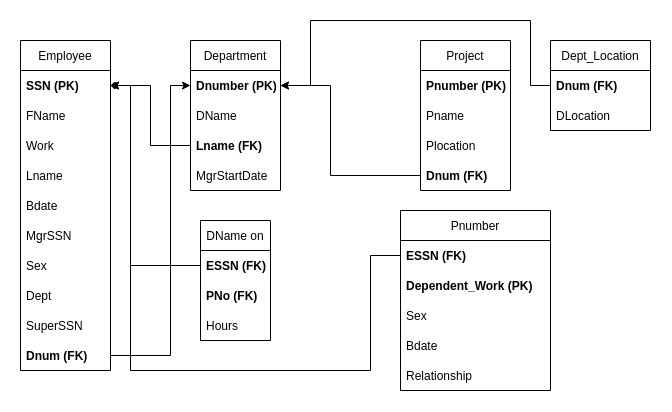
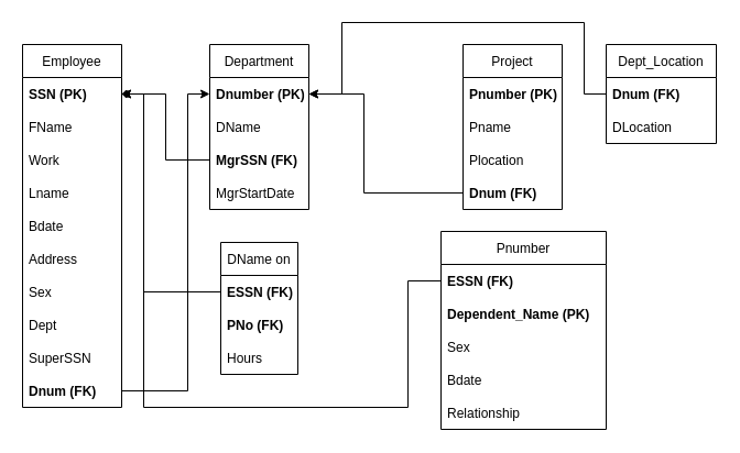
  <mxCell id="0" />
  <mxCell id="1" parent="0" />
  <mxCell id="2" value="Project" style="swimlane;fontStyle=0;childLayout=stackLayout;horizontal=1;startSize=30;horizontalStack=0;resizeParent=1;resizeParentMax=0;resizeLast=0;collapsible=1;marginBottom=0;" parent="1" vertex="1"><mxGeometry x="420" y="40" width="90" height="150" as="geometry"><mxRectangle x="460" y="280" width="50" height="30" as="alternateBounds" /></mxGeometry></mxCell>
  <mxCell id="3" value="Pnumber (PK)" style="text;strokeColor=none;fillColor=none;align=left;verticalAlign=middle;spacingLeft=4;spacingRight=4;overflow=hidden;points=[[0,0.5],[1,0.5]];portConstraint=eastwest;rotatable=0;fontStyle=1" parent="2" vertex="1"><mxGeometry y="30" width="90" height="30" as="geometry" /></mxCell>
  <mxCell id="4" value="Pname" style="text;strokeColor=none;fillColor=none;align=left;verticalAlign=middle;spacingLeft=4;spacingRight=4;overflow=hidden;points=[[0,0.5],[1,0.5]];portConstraint=eastwest;rotatable=0;" parent="2" vertex="1"><mxGeometry y="60" width="90" height="30" as="geometry" /></mxCell>
  <mxCell id="5" value="Plocation" style="text;strokeColor=none;fillColor=none;align=left;verticalAlign=middle;spacingLeft=4;spacingRight=4;overflow=hidden;points=[[0,0.5],[1,0.5]];portConstraint=eastwest;rotatable=0;" parent="2" vertex="1"><mxGeometry y="90" width="90" height="30" as="geometry" /></mxCell>
  <mxCell id="6" value="Dnum (FK)" style="text;strokeColor=none;fillColor=none;align=left;verticalAlign=middle;spacingLeft=4;spacingRight=4;overflow=hidden;points=[[0,0.5],[1,0.5]];portConstraint=eastwest;rotatable=0;fontStyle=1" parent="2" vertex="1"><mxGeometry y="120" width="90" height="30" as="geometry" /></mxCell>
  <mxCell id="7" value="Employee" style="swimlane;fontStyle=0;childLayout=stackLayout;horizontal=1;startSize=30;horizontalStack=0;resizeParent=1;resizeParentMax=0;resizeLast=0;collapsible=1;marginBottom=0;" parent="1" vertex="1"><mxGeometry x="20" y="40" width="90" height="330" as="geometry" /></mxCell>
  <mxCell id="8" value="SSN (PK)" style="text;strokeColor=none;fillColor=none;align=left;verticalAlign=middle;spacingLeft=4;spacingRight=4;overflow=hidden;points=[[0,0.5],[1,0.5]];portConstraint=eastwest;rotatable=0;fontStyle=1" parent="7" vertex="1"><mxGeometry y="30" width="90" height="30" as="geometry" /></mxCell>
  <mxCell id="9" value="FName" style="text;strokeColor=none;fillColor=none;align=left;verticalAlign=middle;spacingLeft=4;spacingRight=4;overflow=hidden;points=[[0,0.5],[1,0.5]];portConstraint=eastwest;rotatable=0;" parent="7" vertex="1"><mxGeometry y="60" width="90" height="30" as="geometry" /></mxCell>
  <mxCell id="10" value="Work" style="text;strokeColor=none;fillColor=none;align=left;verticalAlign=middle;spacingLeft=4;spacingRight=4;overflow=hidden;points=[[0,0.5],[1,0.5]];portConstraint=eastwest;rotatable=0;" parent="7" vertex="1"><mxGeometry y="90" width="90" height="30" as="geometry" /></mxCell>
  <mxCell id="11" value="Lname" style="text;strokeColor=none;fillColor=none;align=left;verticalAlign=middle;spacingLeft=4;spacingRight=4;overflow=hidden;points=[[0,0.5],[1,0.5]];portConstraint=eastwest;rotatable=0;" parent="7" vertex="1"><mxGeometry y="120" width="90" height="30" as="geometry" /></mxCell>
  <mxCell id="12" value="Bdate" style="text;strokeColor=none;fillColor=none;align=left;verticalAlign=middle;spacingLeft=4;spacingRight=4;overflow=hidden;points=[[0,0.5],[1,0.5]];portConstraint=eastwest;rotatable=0;" parent="7" vertex="1"><mxGeometry y="150" width="90" height="30" as="geometry" /></mxCell>
- <mxCell id="13" value="MgrSSN" style="text;strokeColor=none;fillColor=none;align=left;verticalAlign=middle;spacingLeft=4;spacingRight=4;overflow=hidden;points=[[0,0.5],[1,0.5]];portConstraint=eastwest;rotatable=0;" parent="7" vertex="1"><mxGeometry y="180" width="90" height="30" as="geometry" /></mxCell>
+ <mxCell id="13" value="Address" style="text;strokeColor=none;fillColor=none;align=left;verticalAlign=middle;spacingLeft=4;spacingRight=4;overflow=hidden;points=[[0,0.5],[1,0.5]];portConstraint=eastwest;rotatable=0;" parent="7" vertex="1"><mxGeometry y="180" width="90" height="30" as="geometry" /></mxCell>
  <mxCell id="14" value="Sex" style="text;strokeColor=none;fillColor=none;align=left;verticalAlign=middle;spacingLeft=4;spacingRight=4;overflow=hidden;points=[[0,0.5],[1,0.5]];portConstraint=eastwest;rotatable=0;" parent="7" vertex="1"><mxGeometry y="210" width="90" height="30" as="geometry" /></mxCell>
  <mxCell id="15" value="Dept" style="text;strokeColor=none;fillColor=none;align=left;verticalAlign=middle;spacingLeft=4;spacingRight=4;overflow=hidden;points=[[0,0.5],[1,0.5]];portConstraint=eastwest;rotatable=0;" parent="7" vertex="1"><mxGeometry y="240" width="90" height="30" as="geometry" /></mxCell>
  <mxCell id="16" value="SuperSSN" style="text;strokeColor=none;fillColor=none;align=left;verticalAlign=middle;spacingLeft=4;spacingRight=4;overflow=hidden;points=[[0,0.5],[1,0.5]];portConstraint=eastwest;rotatable=0;" parent="7" vertex="1"><mxGeometry y="270" width="90" height="30" as="geometry" /></mxCell>
  <mxCell id="17" value="Dnum (FK)" style="text;strokeColor=none;fillColor=none;align=left;verticalAlign=middle;spacingLeft=4;spacingRight=4;overflow=hidden;points=[[0,0.5],[1,0.5]];portConstraint=eastwest;rotatable=0;fontStyle=1" parent="7" vertex="1"><mxGeometry y="300" width="90" height="30" as="geometry" /></mxCell>
  <mxCell id="18" value="Dept_Location" style="swimlane;fontStyle=0;childLayout=stackLayout;horizontal=1;startSize=30;horizontalStack=0;resizeParent=1;resizeParentMax=0;resizeLast=0;collapsible=1;marginBottom=0;" parent="1" vertex="1"><mxGeometry x="550" y="40" width="100" height="90" as="geometry" /></mxCell>
  <mxCell id="19" value="Dnum (FK)" style="text;strokeColor=none;fillColor=none;align=left;verticalAlign=middle;spacingLeft=4;spacingRight=4;overflow=hidden;points=[[0,0.5],[1,0.5]];portConstraint=eastwest;rotatable=0;fontStyle=1" parent="18" vertex="1"><mxGeometry y="30" width="100" height="30" as="geometry" /></mxCell>
  <mxCell id="20" value="DLocation" style="text;strokeColor=none;fillColor=none;align=left;verticalAlign=middle;spacingLeft=4;spacingRight=4;overflow=hidden;points=[[0,0.5],[1,0.5]];portConstraint=eastwest;rotatable=0;" parent="18" vertex="1"><mxGeometry y="60" width="100" height="30" as="geometry" /></mxCell>
  <mxCell id="21" value="Department" style="swimlane;fontStyle=0;childLayout=stackLayout;horizontal=1;startSize=30;horizontalStack=0;resizeParent=1;resizeParentMax=0;resizeLast=0;collapsible=1;marginBottom=0;" parent="1" vertex="1"><mxGeometry x="190" y="40" width="90" height="150" as="geometry" /></mxCell>
  <mxCell id="22" value="Dnumber (PK)" style="text;strokeColor=none;fillColor=none;align=left;verticalAlign=middle;spacingLeft=4;spacingRight=4;overflow=hidden;points=[[0,0.5],[1,0.5]];portConstraint=eastwest;rotatable=0;fontStyle=1" parent="21" vertex="1"><mxGeometry y="30" width="90" height="30" as="geometry" /></mxCell>
  <mxCell id="23" value="DName" style="text;strokeColor=none;fillColor=none;align=left;verticalAlign=middle;spacingLeft=4;spacingRight=4;overflow=hidden;points=[[0,0.5],[1,0.5]];portConstraint=eastwest;rotatable=0;" parent="21" vertex="1"><mxGeometry y="60" width="90" height="30" as="geometry" /></mxCell>
- <mxCell id="24" value="Lname (FK)" style="text;strokeColor=none;fillColor=none;align=left;verticalAlign=middle;spacingLeft=4;spacingRight=4;overflow=hidden;points=[[0,0.5],[1,0.5]];portConstraint=eastwest;rotatable=0;fontStyle=1" parent="21" vertex="1"><mxGeometry y="90" width="90" height="30" as="geometry" /></mxCell>
+ <mxCell id="24" value="MgrSSN (FK)" style="text;strokeColor=none;fillColor=none;align=left;verticalAlign=middle;spacingLeft=4;spacingRight=4;overflow=hidden;points=[[0,0.5],[1,0.5]];portConstraint=eastwest;rotatable=0;fontStyle=1" parent="21" vertex="1"><mxGeometry y="90" width="90" height="30" as="geometry" /></mxCell>
  <mxCell id="25" value="MgrStartDate" style="text;strokeColor=none;fillColor=none;align=left;verticalAlign=middle;spacingLeft=4;spacingRight=4;overflow=hidden;points=[[0,0.5],[1,0.5]];portConstraint=eastwest;rotatable=0;" parent="21" vertex="1"><mxGeometry y="120" width="90" height="30" as="geometry" /></mxCell>
  <mxCell id="26" value="Pnumber" style="swimlane;fontStyle=0;childLayout=stackLayout;horizontal=1;startSize=30;horizontalStack=0;resizeParent=1;resizeParentMax=0;resizeLast=0;collapsible=1;marginBottom=0;" parent="1" vertex="1"><mxGeometry x="400" y="210" width="150" height="180" as="geometry" /></mxCell>
  <mxCell id="27" value="ESSN (FK)" style="text;strokeColor=none;fillColor=none;align=left;verticalAlign=middle;spacingLeft=4;spacingRight=4;overflow=hidden;points=[[0,0.5],[1,0.5]];portConstraint=eastwest;rotatable=0;fontStyle=1" parent="26" vertex="1"><mxGeometry y="30" width="150" height="30" as="geometry" /></mxCell>
- <mxCell id="28" value="Dependent_Work (PK)" style="text;strokeColor=none;fillColor=none;align=left;verticalAlign=middle;spacingLeft=4;spacingRight=4;overflow=hidden;points=[[0,0.5],[1,0.5]];portConstraint=eastwest;rotatable=0;fontStyle=1" parent="26" vertex="1"><mxGeometry y="60" width="150" height="30" as="geometry" /></mxCell>
+ <mxCell id="28" value="Dependent_Name (PK)" style="text;strokeColor=none;fillColor=none;align=left;verticalAlign=middle;spacingLeft=4;spacingRight=4;overflow=hidden;points=[[0,0.5],[1,0.5]];portConstraint=eastwest;rotatable=0;fontStyle=1" parent="26" vertex="1"><mxGeometry y="60" width="150" height="30" as="geometry" /></mxCell>
  <mxCell id="29" value="Sex" style="text;strokeColor=none;fillColor=none;align=left;verticalAlign=middle;spacingLeft=4;spacingRight=4;overflow=hidden;points=[[0,0.5],[1,0.5]];portConstraint=eastwest;rotatable=0;" parent="26" vertex="1"><mxGeometry y="90" width="150" height="30" as="geometry" /></mxCell>
  <mxCell id="30" value="Bdate" style="text;strokeColor=none;fillColor=none;align=left;verticalAlign=middle;spacingLeft=4;spacingRight=4;overflow=hidden;points=[[0,0.5],[1,0.5]];portConstraint=eastwest;rotatable=0;" parent="26" vertex="1"><mxGeometry y="120" width="150" height="30" as="geometry" /></mxCell>
  <mxCell id="31" value="Relationship" style="text;strokeColor=none;fillColor=none;align=left;verticalAlign=middle;spacingLeft=4;spacingRight=4;overflow=hidden;points=[[0,0.5],[1,0.5]];portConstraint=eastwest;rotatable=0;" parent="26" vertex="1"><mxGeometry y="150" width="150" height="30" as="geometry" /></mxCell>
  <mxCell id="32" value="DName on" style="swimlane;fontStyle=0;childLayout=stackLayout;horizontal=1;startSize=30;horizontalStack=0;resizeParent=1;resizeParentMax=0;resizeLast=0;collapsible=1;marginBottom=0;" parent="1" vertex="1"><mxGeometry x="200" y="220" width="70" height="120" as="geometry" /></mxCell>
  <mxCell id="33" value="ESSN (FK)" style="text;strokeColor=none;fillColor=none;align=left;verticalAlign=middle;spacingLeft=4;spacingRight=4;overflow=hidden;points=[[0,0.5],[1,0.5]];portConstraint=eastwest;rotatable=0;fontStyle=1" parent="32" vertex="1"><mxGeometry y="30" width="70" height="30" as="geometry" /></mxCell>
  <mxCell id="34" value="PNo (FK)" style="text;strokeColor=none;fillColor=none;align=left;verticalAlign=middle;spacingLeft=4;spacingRight=4;overflow=hidden;points=[[0,0.5],[1,0.5]];portConstraint=eastwest;rotatable=0;fontStyle=1" parent="32" vertex="1"><mxGeometry y="60" width="70" height="30" as="geometry" /></mxCell>
  <mxCell id="35" value="Hours" style="text;strokeColor=none;fillColor=none;align=left;verticalAlign=middle;spacingLeft=4;spacingRight=4;overflow=hidden;points=[[0,0.5],[1,0.5]];portConstraint=eastwest;rotatable=0;" parent="32" vertex="1"><mxGeometry y="90" width="70" height="30" as="geometry" /></mxCell>
  <mxCell id="36" style="edgeStyle=orthogonalEdgeStyle;rounded=0;orthogonalLoop=1;jettySize=auto;html=1;entryX=1;entryY=0.5;entryDx=0;entryDy=0;endArrow=diamond;" parent="1" source="24" target="8" edge="1"><mxGeometry relative="1" as="geometry"><Array as="points"><mxPoint x="150" y="145" /><mxPoint x="150" y="85" /></Array></mxGeometry></mxCell>
  <mxCell id="37" style="edgeStyle=orthogonalEdgeStyle;rounded=0;orthogonalLoop=1;jettySize=auto;html=1;" parent="1" source="19" target="22" edge="1"><mxGeometry relative="1" as="geometry"><Array as="points"><mxPoint x="530" y="85" /><mxPoint x="530" y="20" /><mxPoint x="310" y="20" /><mxPoint x="310" y="85" /></Array></mxGeometry></mxCell>
  <mxCell id="38" style="edgeStyle=orthogonalEdgeStyle;rounded=0;orthogonalLoop=1;jettySize=auto;html=1;" parent="1" source="6" target="22" edge="1"><mxGeometry relative="1" as="geometry"><Array as="points"><mxPoint x="330" y="175" /><mxPoint x="330" y="85" /></Array></mxGeometry></mxCell>
  <mxCell id="39" style="edgeStyle=orthogonalEdgeStyle;rounded=0;orthogonalLoop=1;jettySize=auto;html=1;" parent="1" source="17" target="22" edge="1"><mxGeometry relative="1" as="geometry"><Array as="points"><mxPoint x="170" y="355" /><mxPoint x="170" y="85" /></Array></mxGeometry></mxCell>
  <mxCell id="40" style="edgeStyle=orthogonalEdgeStyle;rounded=0;orthogonalLoop=1;jettySize=auto;html=1;" parent="1" source="33" target="8" edge="1"><mxGeometry relative="1" as="geometry"><Array as="points"><mxPoint x="130" y="265" /><mxPoint x="130" y="85" /></Array></mxGeometry></mxCell>
  <mxCell id="41" style="edgeStyle=orthogonalEdgeStyle;rounded=0;orthogonalLoop=1;jettySize=auto;html=1;" parent="1" source="27" target="8" edge="1"><mxGeometry relative="1" as="geometry"><Array as="points"><mxPoint x="370" y="255" /><mxPoint x="370" y="370" /><mxPoint x="130" y="370" /><mxPoint x="130" y="85" /></Array></mxGeometry></mxCell>
